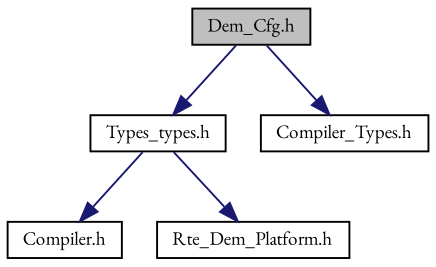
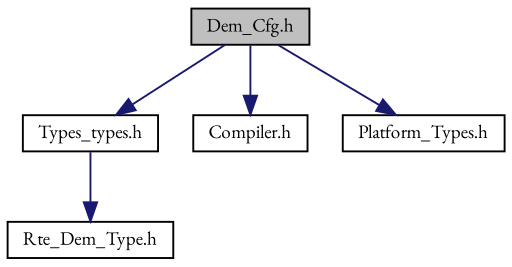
  digraph {
    fontname="EB Garamond"
    node [color=black fillcolor=white fontname="EB Garamond" fontsize=10 shape=record style=filled]
    edge [color=midnightblue fontname="EB Garamond" fontsize=10 labelfontname=Helvetica labelfontsize=10 style=solid]
    n1 [fillcolor=grey75 fontcolor=black height=0.2 label="Dem_Cfg.h" width=0.4]
    n2 [height=0.2 label="Types_types.h" width=0.4]
    n3 [height=0.2 label="Compiler.h" width=0.4]
-   n4 [height=0.2 label="Compiler_Types.h" width=0.4]
-   n5 [height=0.2 label="Rte_Dem_Platform.h" width=0.4]
+   n4 [height=0.2 label="Platform_Types.h" width=0.4]
+   n5 [height=0.2 label="Rte_Dem_Type.h" width=0.4]
    n1 -> n2
-   n2 -> n3
+   n1 -> n3
    n1 -> n4
    n2 -> n5
  }
